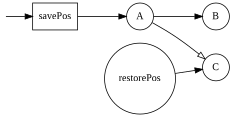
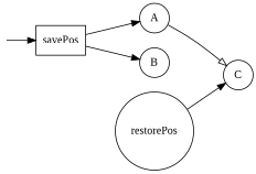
  digraph {
    fontname="Liberation Serif"
    rankdir=LR
    node [fontname="Liberation Serif" shape=circle]
    edge [fontname="Liberation Serif"]
    init [shape=point style=invis]
    n2 [label=savePos shape=rect]
    A
    B
    C
    n6 [label=restorePos]
    init -> n2
    n2 -> A
-   A -> B
+   n2 -> B
    A -> C [arrowhead=empty]
    n6 -> C
  }
